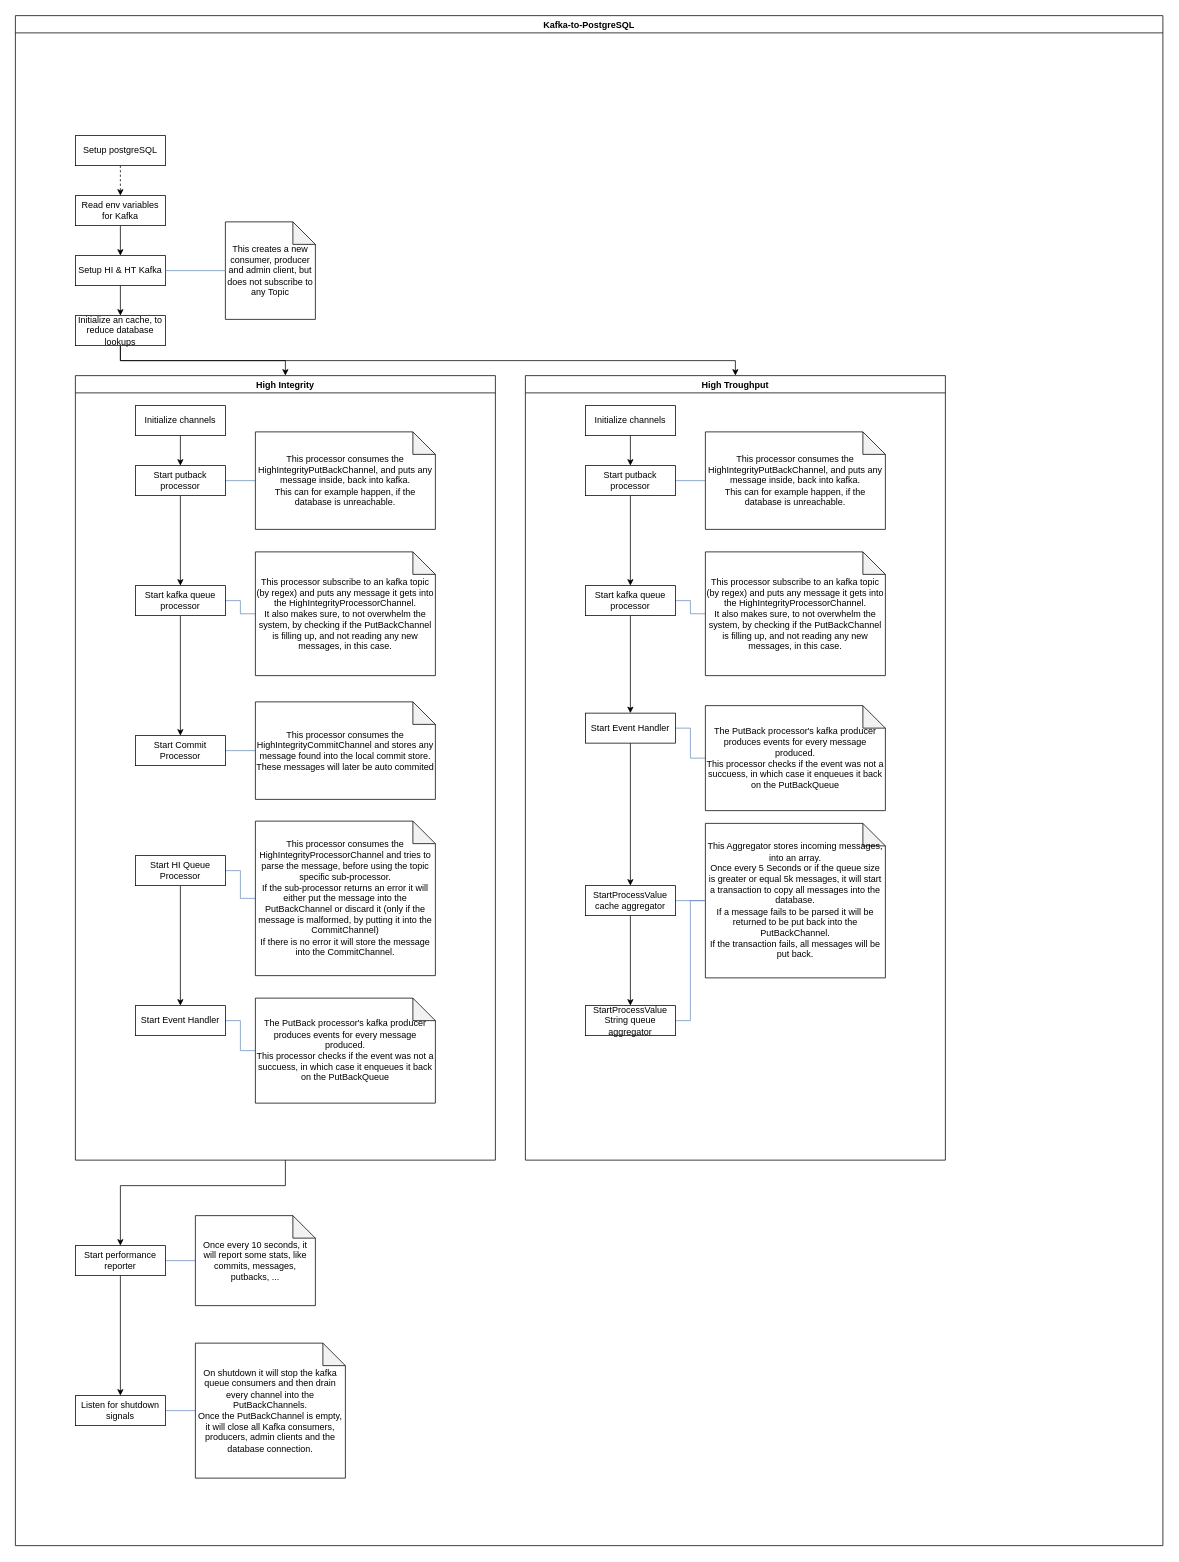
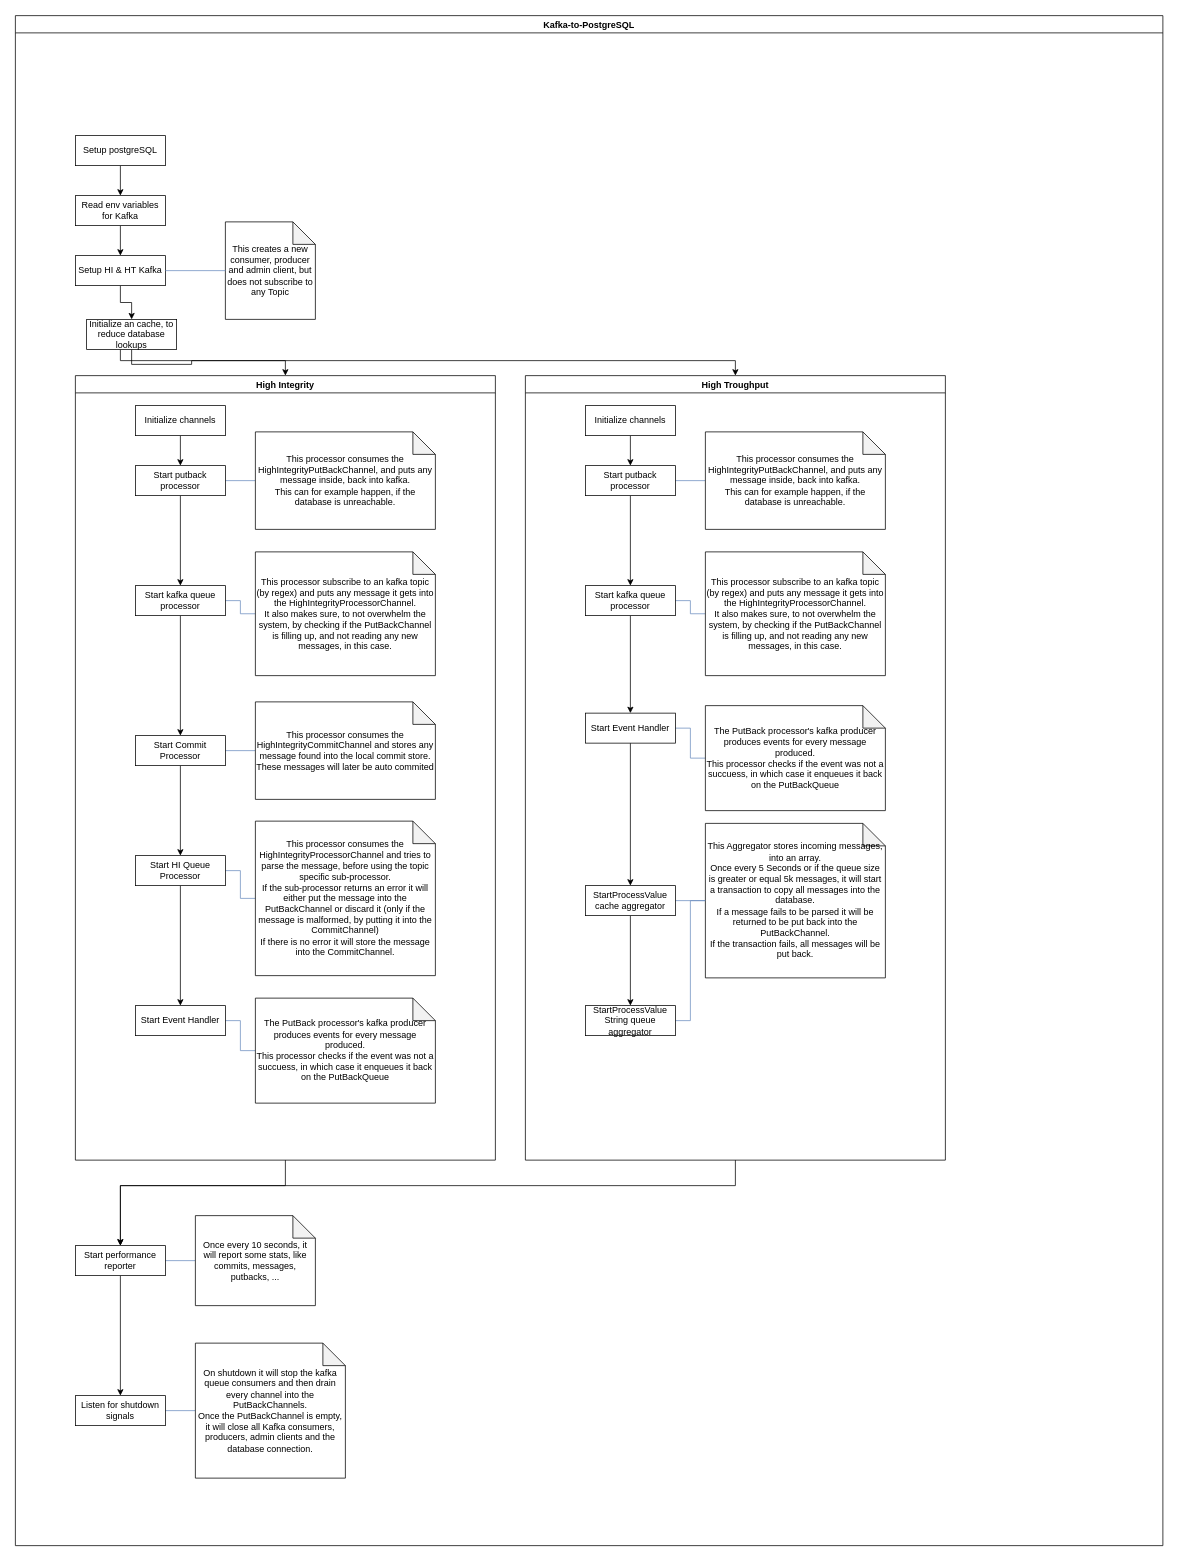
  <mxCell id="0" />
  <mxCell id="1" parent="0" />
  <mxCell id="2" value="Kafka-to-PostgreSQL" style="swimlane;" vertex="1" parent="1"><mxGeometry x="20" y="20" width="1530" height="2040" as="geometry"><mxRectangle x="80" y="80" width="80" height="23" as="alternateBounds" /></mxGeometry></mxCell>
- <mxCell id="3" style="edgeStyle=orthogonalEdgeStyle;rounded=0;orthogonalLoop=1;jettySize=auto;html=1;dashed=1;" edge="1" parent="2" source="4" target="6"><mxGeometry relative="1" as="geometry" /></mxCell>
+ <mxCell id="3" style="edgeStyle=orthogonalEdgeStyle;rounded=0;orthogonalLoop=1;jettySize=auto;html=1;" edge="1" parent="2" source="4" target="6"><mxGeometry relative="1" as="geometry" /></mxCell>
  <mxCell id="4" value="Setup postgreSQL" style="rounded=0;whiteSpace=wrap;html=1;" vertex="1" parent="2"><mxGeometry x="80" y="160" width="120" height="40" as="geometry" /></mxCell>
  <mxCell id="5" style="edgeStyle=orthogonalEdgeStyle;rounded=0;orthogonalLoop=1;jettySize=auto;html=1;entryX=0.5;entryY=0;entryDx=0;entryDy=0;" edge="1" parent="2" source="6" target="8"><mxGeometry relative="1" as="geometry" /></mxCell>
  <mxCell id="6" value="Read env variables for Kafka" style="rounded=0;whiteSpace=wrap;html=1;" vertex="1" parent="2"><mxGeometry x="80" y="240" width="120" height="40" as="geometry" /></mxCell>
  <mxCell id="7" style="edgeStyle=orthogonalEdgeStyle;rounded=0;orthogonalLoop=1;jettySize=auto;html=1;endArrow=classic;endFill=1;startArrow=none;startFill=0;" edge="1" parent="2" source="8" target="11"><mxGeometry relative="1" as="geometry" /></mxCell>
  <mxCell id="8" value="Setup HI &amp;amp; HT Kafka" style="rounded=0;whiteSpace=wrap;html=1;" vertex="1" parent="2"><mxGeometry x="80" y="320" width="120" height="40" as="geometry" /></mxCell>
  <mxCell id="9" style="edgeStyle=orthogonalEdgeStyle;rounded=0;orthogonalLoop=1;jettySize=auto;html=1;startArrow=none;startFill=0;endArrow=classic;endFill=1;" edge="1" parent="2" source="11" target="13"><mxGeometry relative="1" as="geometry" /></mxCell>
  <mxCell id="10" style="edgeStyle=orthogonalEdgeStyle;rounded=0;orthogonalLoop=1;jettySize=auto;html=1;startArrow=none;startFill=0;endArrow=classic;endFill=1;" edge="1" parent="2" source="11" target="38"><mxGeometry relative="1" as="geometry"><Array as="points"><mxPoint x="140" y="460" /><mxPoint x="960" y="460" /></Array></mxGeometry></mxCell>
- <mxCell id="11" value="Initialize an cache, to reduce database lookups" style="rounded=0;whiteSpace=wrap;html=1;" vertex="1" parent="2"><mxGeometry x="80" y="400" width="120" height="40" as="geometry" /></mxCell>
+ <mxCell id="11" value="Initialize an cache, to reduce database lookups" style="rounded=0;whiteSpace=wrap;html=1;" vertex="1" parent="2"><mxGeometry x="95" y="405" width="120" height="40" as="geometry" /></mxCell>
  <mxCell id="12" style="edgeStyle=orthogonalEdgeStyle;rounded=0;orthogonalLoop=1;jettySize=auto;html=1;startArrow=none;startFill=0;endArrow=classic;endFill=1;" edge="1" parent="2" source="13" target="61"><mxGeometry relative="1" as="geometry"><Array as="points"><mxPoint x="360" y="1560" /><mxPoint x="140" y="1560" /></Array></mxGeometry></mxCell>
  <mxCell id="13" value="High Integrity" style="swimlane;" vertex="1" parent="2"><mxGeometry x="80" y="480" width="560" height="1046" as="geometry"><mxRectangle x="80" y="480" width="110" height="23" as="alternateBounds" /></mxGeometry></mxCell>
  <mxCell id="14" style="edgeStyle=orthogonalEdgeStyle;rounded=0;orthogonalLoop=1;jettySize=auto;html=1;startArrow=none;startFill=0;endArrow=classic;endFill=1;" edge="1" parent="13" source="15" target="18"><mxGeometry relative="1" as="geometry" /></mxCell>
  <mxCell id="15" value="Initialize channels" style="rounded=0;whiteSpace=wrap;html=1;" vertex="1" parent="13"><mxGeometry x="80" y="40" width="120" height="40" as="geometry" /></mxCell>
  <mxCell id="16" style="edgeStyle=orthogonalEdgeStyle;rounded=0;orthogonalLoop=1;jettySize=auto;html=1;startArrow=none;startFill=0;endArrow=classic;endFill=1;" edge="1" parent="13" source="18" target="22"><mxGeometry relative="1" as="geometry" /></mxCell>
  <mxCell id="17" style="edgeStyle=orthogonalEdgeStyle;rounded=0;orthogonalLoop=1;jettySize=auto;html=1;startArrow=none;startFill=0;endArrow=none;endFill=0;fillColor=#dae8fc;strokeColor=#6c8ebf;" edge="1" parent="13" source="18" target="19"><mxGeometry relative="1" as="geometry" /></mxCell>
  <mxCell id="18" value="Start putback processor" style="rounded=0;whiteSpace=wrap;html=1;" vertex="1" parent="13"><mxGeometry x="80" y="120" width="120" height="40" as="geometry" /></mxCell>
  <mxCell id="19" value="This processor consumes the HighIntegrityPutBackChannel, and puts any message inside, back into kafka.&lt;br&gt;This can for example happen, if the database is unreachable." style="shape=note;whiteSpace=wrap;html=1;backgroundOutline=1;darkOpacity=0.05;" vertex="1" parent="13"><mxGeometry x="240" y="75" width="240" height="130" as="geometry" /></mxCell>
  <mxCell id="20" style="edgeStyle=orthogonalEdgeStyle;rounded=0;orthogonalLoop=1;jettySize=auto;html=1;entryX=0.5;entryY=0;entryDx=0;entryDy=0;startArrow=none;startFill=0;endArrow=classic;endFill=1;" edge="1" parent="13" source="22" target="26"><mxGeometry relative="1" as="geometry" /></mxCell>
  <mxCell id="21" style="edgeStyle=orthogonalEdgeStyle;rounded=0;orthogonalLoop=1;jettySize=auto;html=1;startArrow=none;startFill=0;endArrow=none;endFill=0;fillColor=#dae8fc;strokeColor=#6c8ebf;" edge="1" parent="13" source="22" target="23"><mxGeometry relative="1" as="geometry" /></mxCell>
  <mxCell id="22" value="Start kafka queue processor" style="rounded=0;whiteSpace=wrap;html=1;" vertex="1" parent="13"><mxGeometry x="80" y="280" width="120" height="40" as="geometry" /></mxCell>
  <mxCell id="23" value="This processor subscribe to an kafka topic (by regex) and puts any message it gets into the HighIntegrityProcessorChannel.&lt;br&gt;It also makes sure, to not overwhelm the system, by checking if the PutBackChannel is filling up, and not reading any new messages, in this case." style="shape=note;whiteSpace=wrap;html=1;backgroundOutline=1;darkOpacity=0.05;" vertex="1" parent="13"><mxGeometry x="240" y="235" width="240" height="165" as="geometry" /></mxCell>
+ <mxCell id="24" style="edgeStyle=orthogonalEdgeStyle;rounded=0;orthogonalLoop=1;jettySize=auto;html=1;startArrow=none;startFill=0;endArrow=classic;endFill=1;" edge="1" parent="13" source="26" target="30"><mxGeometry relative="1" as="geometry" /></mxCell>
  <mxCell id="25" style="edgeStyle=orthogonalEdgeStyle;rounded=0;orthogonalLoop=1;jettySize=auto;html=1;startArrow=none;startFill=0;endArrow=none;endFill=0;fillColor=#dae8fc;strokeColor=#6c8ebf;" edge="1" parent="13" source="26" target="27"><mxGeometry relative="1" as="geometry" /></mxCell>
  <mxCell id="26" value="Start Commit Processor" style="rounded=0;whiteSpace=wrap;html=1;" vertex="1" parent="13"><mxGeometry x="80" y="480" width="120" height="40" as="geometry" /></mxCell>
  <mxCell id="27" value="This processor consumes the HighIntegrityCommitChannel and stores any message found into the local commit store.&lt;br&gt;These messages will later be auto commited" style="shape=note;whiteSpace=wrap;html=1;backgroundOutline=1;darkOpacity=0.05;" vertex="1" parent="13"><mxGeometry x="240" y="435" width="240" height="130" as="geometry" /></mxCell>
  <mxCell id="28" style="edgeStyle=orthogonalEdgeStyle;rounded=0;orthogonalLoop=1;jettySize=auto;html=1;entryX=0.5;entryY=0;entryDx=0;entryDy=0;startArrow=none;startFill=0;endArrow=classic;endFill=1;" edge="1" parent="13" source="30" target="33"><mxGeometry relative="1" as="geometry" /></mxCell>
  <mxCell id="29" style="edgeStyle=orthogonalEdgeStyle;rounded=0;orthogonalLoop=1;jettySize=auto;html=1;startArrow=none;startFill=0;endArrow=none;endFill=0;fillColor=#dae8fc;strokeColor=#6c8ebf;" edge="1" parent="13" source="30" target="31"><mxGeometry relative="1" as="geometry" /></mxCell>
  <mxCell id="30" value="Start HI Queue Processor" style="rounded=0;whiteSpace=wrap;html=1;" vertex="1" parent="13"><mxGeometry x="80" y="640" width="120" height="40" as="geometry" /></mxCell>
  <mxCell id="31" value="This processor consumes the HighIntegrityProcessorChannel and tries to parse the message, before using the topic specific sub-processor.&lt;br&gt;If the sub-processor returns an error it will either put the message into the PutBackChannel or discard it (only if the message is malformed, by putting it into the CommitChannel)&lt;br&gt;If there is no error it will store the message into the CommitChannel." style="shape=note;whiteSpace=wrap;html=1;backgroundOutline=1;darkOpacity=0.05;" vertex="1" parent="13"><mxGeometry x="240" y="594" width="240" height="206" as="geometry" /></mxCell>
  <mxCell id="32" style="edgeStyle=orthogonalEdgeStyle;rounded=0;orthogonalLoop=1;jettySize=auto;html=1;startArrow=none;startFill=0;endArrow=none;endFill=0;fillColor=#dae8fc;strokeColor=#6c8ebf;" edge="1" parent="13" source="33" target="34"><mxGeometry relative="1" as="geometry" /></mxCell>
  <mxCell id="33" value="Start Event Handler" style="rounded=0;whiteSpace=wrap;html=1;" vertex="1" parent="13"><mxGeometry x="80" y="840" width="120" height="40" as="geometry" /></mxCell>
  <mxCell id="34" value="The PutBack processor's kafka producer produces events for every message produced.&lt;br&gt;This processor checks if the event was not a succuess, in which case it enqueues it back on the PutBackQueue" style="shape=note;whiteSpace=wrap;html=1;backgroundOutline=1;darkOpacity=0.05;" vertex="1" parent="13"><mxGeometry x="240" y="830" width="240" height="140" as="geometry" /></mxCell>
  <mxCell id="35" value="This creates a new consumer, producer and admin client, but does not subscribe to any Topic" style="shape=note;whiteSpace=wrap;html=1;backgroundOutline=1;darkOpacity=0.05;" vertex="1" parent="2"><mxGeometry x="280" y="275" width="120" height="130" as="geometry" /></mxCell>
  <mxCell id="36" style="edgeStyle=orthogonalEdgeStyle;rounded=0;orthogonalLoop=1;jettySize=auto;html=1;fillColor=#dae8fc;strokeColor=#6c8ebf;endArrow=none;endFill=0;" edge="1" parent="2" source="35" target="8"><mxGeometry relative="1" as="geometry" /></mxCell>
+ <mxCell id="37" style="edgeStyle=orthogonalEdgeStyle;rounded=0;orthogonalLoop=1;jettySize=auto;html=1;startArrow=none;startFill=0;endArrow=classic;endFill=1;" edge="1" parent="2" source="38" target="61"><mxGeometry relative="1" as="geometry"><Array as="points"><mxPoint x="960" y="1560" /><mxPoint x="140" y="1560" /></Array></mxGeometry></mxCell>
  <mxCell id="38" value="High Troughput" style="swimlane;" vertex="1" parent="2"><mxGeometry x="680" y="480" width="560" height="1046" as="geometry"><mxRectangle x="80" y="480" width="110" height="23" as="alternateBounds" /></mxGeometry></mxCell>
  <mxCell id="39" style="edgeStyle=orthogonalEdgeStyle;rounded=0;orthogonalLoop=1;jettySize=auto;html=1;startArrow=none;startFill=0;endArrow=classic;endFill=1;" edge="1" parent="38" source="40" target="43"><mxGeometry relative="1" as="geometry" /></mxCell>
  <mxCell id="40" value="Initialize channels" style="rounded=0;whiteSpace=wrap;html=1;" vertex="1" parent="38"><mxGeometry x="80" y="40" width="120" height="40" as="geometry" /></mxCell>
  <mxCell id="41" style="edgeStyle=orthogonalEdgeStyle;rounded=0;orthogonalLoop=1;jettySize=auto;html=1;startArrow=none;startFill=0;endArrow=classic;endFill=1;" edge="1" parent="38" source="43" target="47"><mxGeometry relative="1" as="geometry" /></mxCell>
  <mxCell id="42" style="edgeStyle=orthogonalEdgeStyle;rounded=0;orthogonalLoop=1;jettySize=auto;html=1;startArrow=none;startFill=0;endArrow=none;endFill=0;fillColor=#dae8fc;strokeColor=#6c8ebf;" edge="1" parent="38" source="43" target="44"><mxGeometry relative="1" as="geometry" /></mxCell>
  <mxCell id="43" value="Start putback processor" style="rounded=0;whiteSpace=wrap;html=1;" vertex="1" parent="38"><mxGeometry x="80" y="120" width="120" height="40" as="geometry" /></mxCell>
  <mxCell id="44" value="This processor consumes the HighIntegrityPutBackChannel, and puts any message inside, back into kafka.&lt;br&gt;This can for example happen, if the database is unreachable." style="shape=note;whiteSpace=wrap;html=1;backgroundOutline=1;darkOpacity=0.05;" vertex="1" parent="38"><mxGeometry x="240" y="75" width="240" height="130" as="geometry" /></mxCell>
  <mxCell id="45" style="edgeStyle=orthogonalEdgeStyle;rounded=0;orthogonalLoop=1;jettySize=auto;html=1;startArrow=none;startFill=0;endArrow=none;endFill=0;fillColor=#dae8fc;strokeColor=#6c8ebf;" edge="1" parent="38" source="47" target="48"><mxGeometry relative="1" as="geometry" /></mxCell>
  <mxCell id="46" style="edgeStyle=orthogonalEdgeStyle;rounded=0;orthogonalLoop=1;jettySize=auto;html=1;startArrow=none;startFill=0;endArrow=classic;endFill=1;" edge="1" parent="38" source="47" target="55"><mxGeometry relative="1" as="geometry" /></mxCell>
  <mxCell id="47" value="Start kafka queue processor" style="rounded=0;whiteSpace=wrap;html=1;" vertex="1" parent="38"><mxGeometry x="80" y="280" width="120" height="40" as="geometry" /></mxCell>
  <mxCell id="48" value="This processor subscribe to an kafka topic (by regex) and puts any message it gets into the HighIntegrityProcessorChannel.&lt;br&gt;It also makes sure, to not overwhelm the system, by checking if the PutBackChannel is filling up, and not reading any new messages, in this case." style="shape=note;whiteSpace=wrap;html=1;backgroundOutline=1;darkOpacity=0.05;" vertex="1" parent="38"><mxGeometry x="240" y="235" width="240" height="165" as="geometry" /></mxCell>
  <mxCell id="49" style="edgeStyle=orthogonalEdgeStyle;rounded=0;orthogonalLoop=1;jettySize=auto;html=1;startArrow=none;startFill=0;endArrow=none;endFill=0;fillColor=#dae8fc;strokeColor=#6c8ebf;" edge="1" parent="38" source="51" target="52"><mxGeometry relative="1" as="geometry" /></mxCell>
  <mxCell id="50" style="edgeStyle=orthogonalEdgeStyle;rounded=0;orthogonalLoop=1;jettySize=auto;html=1;startArrow=none;startFill=0;endArrow=classic;endFill=1;" edge="1" parent="38" source="51" target="58"><mxGeometry relative="1" as="geometry" /></mxCell>
  <mxCell id="51" value="StartProcessValue cache aggregator" style="rounded=0;whiteSpace=wrap;html=1;" vertex="1" parent="38"><mxGeometry x="80" y="680" width="120" height="40" as="geometry" /></mxCell>
  <mxCell id="52" value="This Aggregator stores incoming messages, into an array.&lt;br&gt;Once every 5 Seconds or if the queue size is greater or equal 5k messages, it will start a transaction to copy all messages into the database.&lt;br&gt;If a message fails to be parsed it will be returned to be put back into the PutBackChannel.&lt;br&gt;If the transaction fails, all messages will be put back." style="shape=note;whiteSpace=wrap;html=1;backgroundOutline=1;darkOpacity=0.05;" vertex="1" parent="38"><mxGeometry x="240" y="597" width="240" height="206" as="geometry" /></mxCell>
  <mxCell id="53" style="edgeStyle=orthogonalEdgeStyle;rounded=0;orthogonalLoop=1;jettySize=auto;html=1;startArrow=none;startFill=0;endArrow=none;endFill=0;fillColor=#dae8fc;strokeColor=#6c8ebf;" edge="1" parent="38" source="55" target="56"><mxGeometry relative="1" as="geometry" /></mxCell>
  <mxCell id="54" style="edgeStyle=orthogonalEdgeStyle;rounded=0;orthogonalLoop=1;jettySize=auto;html=1;entryX=0.5;entryY=0;entryDx=0;entryDy=0;startArrow=none;startFill=0;endArrow=classic;endFill=1;" edge="1" parent="38" source="55" target="51"><mxGeometry relative="1" as="geometry" /></mxCell>
  <mxCell id="55" value="Start Event Handler" style="rounded=0;whiteSpace=wrap;html=1;" vertex="1" parent="38"><mxGeometry x="80" y="450" width="120" height="40" as="geometry" /></mxCell>
  <mxCell id="56" value="The PutBack processor's kafka producer produces events for every message produced.&lt;br&gt;This processor checks if the event was not a succuess, in which case it enqueues it back on the PutBackQueue" style="shape=note;whiteSpace=wrap;html=1;backgroundOutline=1;darkOpacity=0.05;" vertex="1" parent="38"><mxGeometry x="240" y="440" width="240" height="140" as="geometry" /></mxCell>
  <mxCell id="57" style="edgeStyle=orthogonalEdgeStyle;rounded=0;orthogonalLoop=1;jettySize=auto;html=1;startArrow=none;startFill=0;endArrow=none;endFill=0;fillColor=#dae8fc;strokeColor=#6c8ebf;" edge="1" parent="38" source="58" target="52"><mxGeometry relative="1" as="geometry"><Array as="points"><mxPoint x="220" y="860" /><mxPoint x="220" y="700" /></Array></mxGeometry></mxCell>
  <mxCell id="58" value="StartProcessValue String queue aggregator" style="rounded=0;whiteSpace=wrap;html=1;" vertex="1" parent="38"><mxGeometry x="80" y="840" width="120" height="40" as="geometry" /></mxCell>
  <mxCell id="59" style="edgeStyle=orthogonalEdgeStyle;rounded=0;orthogonalLoop=1;jettySize=auto;html=1;startArrow=none;startFill=0;endArrow=classic;endFill=1;" edge="1" parent="2" source="61" target="63"><mxGeometry relative="1" as="geometry" /></mxCell>
  <mxCell id="60" style="edgeStyle=orthogonalEdgeStyle;rounded=0;orthogonalLoop=1;jettySize=auto;html=1;startArrow=none;startFill=0;endArrow=none;endFill=0;fillColor=#dae8fc;strokeColor=#6c8ebf;" edge="1" parent="2" source="61" target="64"><mxGeometry relative="1" as="geometry" /></mxCell>
  <mxCell id="61" value="Start performance reporter" style="rounded=0;whiteSpace=wrap;html=1;" vertex="1" parent="2"><mxGeometry x="80" y="1640" width="120" height="40" as="geometry" /></mxCell>
  <mxCell id="62" style="edgeStyle=orthogonalEdgeStyle;rounded=0;orthogonalLoop=1;jettySize=auto;html=1;startArrow=none;startFill=0;endArrow=none;endFill=0;fillColor=#dae8fc;strokeColor=#6c8ebf;" edge="1" parent="2" source="63" target="65"><mxGeometry relative="1" as="geometry" /></mxCell>
  <mxCell id="63" value="Listen for shutdown signals" style="rounded=0;whiteSpace=wrap;html=1;" vertex="1" parent="2"><mxGeometry x="80" y="1840" width="120" height="40" as="geometry" /></mxCell>
  <mxCell id="64" value="Once every 10 seconds, it will report some stats, like commits, messages, putbacks, ..." style="shape=note;whiteSpace=wrap;html=1;backgroundOutline=1;darkOpacity=0.05;" vertex="1" parent="2"><mxGeometry x="240" y="1600" width="160" height="120" as="geometry" /></mxCell>
  <mxCell id="65" value="On shutdown it will stop the kafka queue consumers and then drain every channel into the PutBackChannels.&lt;br&gt;Once the PutBackChannel is empty, it will close all Kafka consumers, producers, admin clients and the database connection." style="shape=note;whiteSpace=wrap;html=1;backgroundOutline=1;darkOpacity=0.05;" vertex="1" parent="2"><mxGeometry x="240" y="1770" width="200" height="180" as="geometry" /></mxCell>
